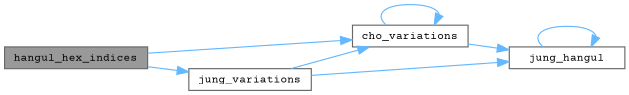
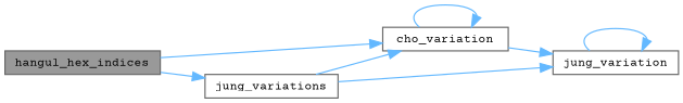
  digraph {
    fontname="Courier Prime"
    rankdir=LR
    node [color=grey40 fillcolor=white fontname="Courier Prime" fontsize=10 shape=box style=filled]
    edge [color=steelblue1 fontname="Courier Prime" fontsize=10 labelfontname=Helvetica labelfontsize=10 style=solid]
    n1 [color=gray40 fillcolor=grey60 fontcolor=black height=0.2 label=hangul_hex_indices width=0.4]
-   n2 [height=0.2 label=cho_variations width=0.4]
+   n2 [height=0.2 label=cho_variation width=0.4]
    n3 [height=0.2 label=jung_variations width=0.4]
-   n4 [height=0.2 label=jung_hangul width=0.4]
+   n4 [height=0.2 label=jung_variation width=0.4]
    n1 -> n2
    n1 -> n3
    n2 -> n2
    n2 -> n4
    n3 -> n2
    n3 -> n4
    n4 -> n4
  }
